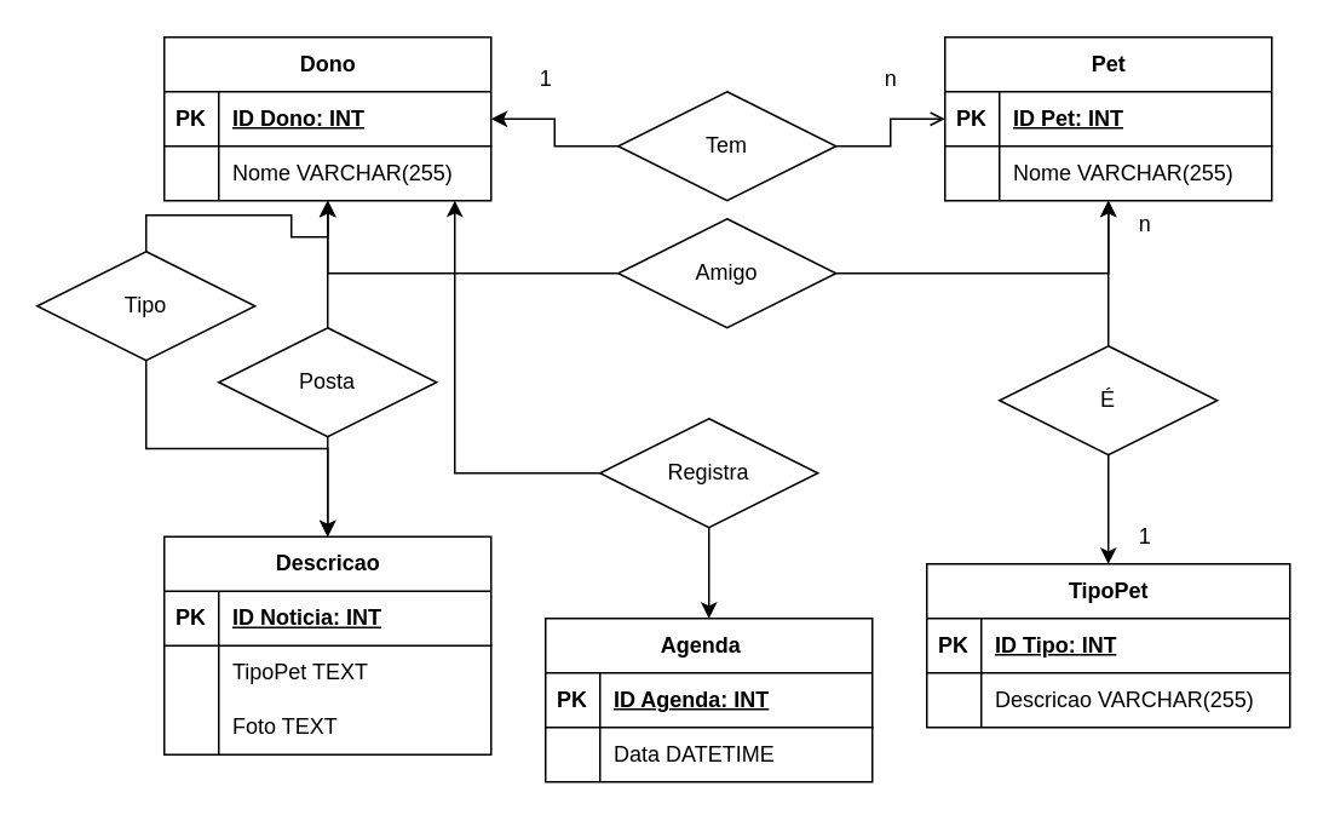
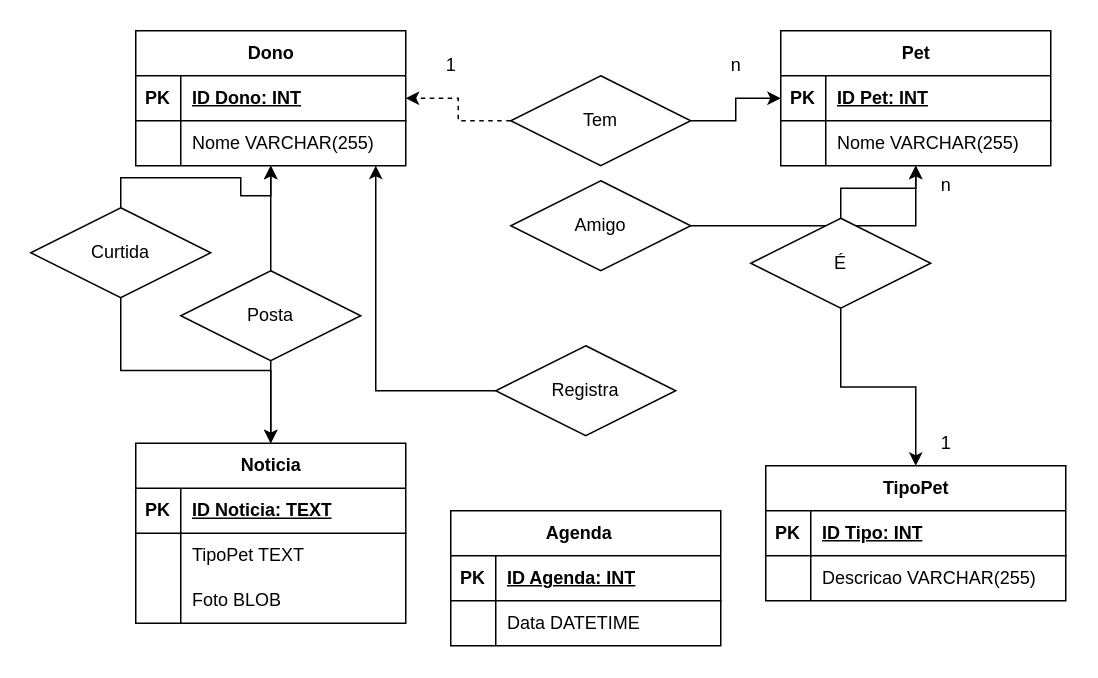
  <mxCell id="0" />
  <mxCell id="1" parent="0" />
  <mxCell id="2" value="Dono" style="shape=table;startSize=30;container=1;collapsible=1;childLayout=tableLayout;fixedRows=1;rowLines=0;fontStyle=1;align=center;resizeLast=1;html=1;" vertex="1" parent="1"><mxGeometry x="90" y="20" width="180" height="90" as="geometry" /></mxCell>
  <mxCell id="3" value="" style="shape=tableRow;horizontal=0;startSize=0;swimlaneHead=0;swimlaneBody=0;fillColor=none;collapsible=0;dropTarget=0;points=[[0,0.5],[1,0.5]];portConstraint=eastwest;top=0;left=0;right=0;bottom=1;" vertex="1" parent="2"><mxGeometry y="30" width="180" height="30" as="geometry" /></mxCell>
  <mxCell id="4" value="PK" style="shape=partialRectangle;connectable=0;fillColor=none;top=0;left=0;bottom=0;right=0;fontStyle=1;overflow=hidden;whiteSpace=wrap;html=1;" vertex="1" parent="3"><mxGeometry width="30" height="30" as="geometry"><mxRectangle width="30" height="30" as="alternateBounds" /></mxGeometry></mxCell>
  <mxCell id="5" value="ID Dono: INT" style="shape=partialRectangle;connectable=0;fillColor=none;top=0;left=0;bottom=0;right=0;align=left;spacingLeft=6;fontStyle=5;overflow=hidden;whiteSpace=wrap;html=1;" vertex="1" parent="3"><mxGeometry x="30" width="150" height="30" as="geometry"><mxRectangle width="150" height="30" as="alternateBounds" /></mxGeometry></mxCell>
  <mxCell id="6" value="" style="shape=tableRow;horizontal=0;startSize=0;swimlaneHead=0;swimlaneBody=0;fillColor=none;collapsible=0;dropTarget=0;points=[[0,0.5],[1,0.5]];portConstraint=eastwest;top=0;left=0;right=0;bottom=0;" vertex="1" parent="2"><mxGeometry y="60" width="180" height="30" as="geometry" /></mxCell>
  <mxCell id="7" value="" style="shape=partialRectangle;connectable=0;fillColor=none;top=0;left=0;bottom=0;right=0;editable=1;overflow=hidden;whiteSpace=wrap;html=1;" vertex="1" parent="6"><mxGeometry width="30" height="30" as="geometry"><mxRectangle width="30" height="30" as="alternateBounds" /></mxGeometry></mxCell>
  <mxCell id="8" value="Nome VARCHAR(255)" style="shape=partialRectangle;connectable=0;fillColor=none;top=0;left=0;bottom=0;right=0;align=left;spacingLeft=6;overflow=hidden;whiteSpace=wrap;html=1;" vertex="1" parent="6"><mxGeometry x="30" width="150" height="30" as="geometry"><mxRectangle width="150" height="30" as="alternateBounds" /></mxGeometry></mxCell>
  <mxCell id="9" value="Pet" style="shape=table;startSize=30;container=1;collapsible=1;childLayout=tableLayout;fixedRows=1;rowLines=0;fontStyle=1;align=center;resizeLast=1;html=1;" vertex="1" parent="1"><mxGeometry x="520" y="20" width="180" height="90" as="geometry" /></mxCell>
  <mxCell id="10" value="" style="shape=tableRow;horizontal=0;startSize=0;swimlaneHead=0;swimlaneBody=0;fillColor=none;collapsible=0;dropTarget=0;points=[[0,0.5],[1,0.5]];portConstraint=eastwest;top=0;left=0;right=0;bottom=1;" vertex="1" parent="9"><mxGeometry y="30" width="180" height="30" as="geometry" /></mxCell>
  <mxCell id="11" value="PK" style="shape=partialRectangle;connectable=0;fillColor=none;top=0;left=0;bottom=0;right=0;fontStyle=1;overflow=hidden;whiteSpace=wrap;html=1;" vertex="1" parent="10"><mxGeometry width="30" height="30" as="geometry"><mxRectangle width="30" height="30" as="alternateBounds" /></mxGeometry></mxCell>
  <mxCell id="12" value="ID Pet: INT" style="shape=partialRectangle;connectable=0;fillColor=none;top=0;left=0;bottom=0;right=0;align=left;spacingLeft=6;fontStyle=5;overflow=hidden;whiteSpace=wrap;html=1;" vertex="1" parent="10"><mxGeometry x="30" width="150" height="30" as="geometry"><mxRectangle width="150" height="30" as="alternateBounds" /></mxGeometry></mxCell>
  <mxCell id="13" value="" style="shape=tableRow;horizontal=0;startSize=0;swimlaneHead=0;swimlaneBody=0;fillColor=none;collapsible=0;dropTarget=0;points=[[0,0.5],[1,0.5]];portConstraint=eastwest;top=0;left=0;right=0;bottom=0;" vertex="1" parent="9"><mxGeometry y="60" width="180" height="30" as="geometry" /></mxCell>
  <mxCell id="14" value="" style="shape=partialRectangle;connectable=0;fillColor=none;top=0;left=0;bottom=0;right=0;editable=1;overflow=hidden;whiteSpace=wrap;html=1;" vertex="1" parent="13"><mxGeometry width="30" height="30" as="geometry"><mxRectangle width="30" height="30" as="alternateBounds" /></mxGeometry></mxCell>
  <mxCell id="15" value="Nome VARCHAR(255)" style="shape=partialRectangle;connectable=0;fillColor=none;top=0;left=0;bottom=0;right=0;align=left;spacingLeft=6;overflow=hidden;whiteSpace=wrap;html=1;" vertex="1" parent="13"><mxGeometry x="30" width="150" height="30" as="geometry"><mxRectangle width="150" height="30" as="alternateBounds" /></mxGeometry></mxCell>
- <mxCell id="16" value="Descricao" style="shape=table;startSize=30;container=1;collapsible=1;childLayout=tableLayout;fixedRows=1;rowLines=0;fontStyle=1;align=center;resizeLast=1;html=1;" vertex="1" parent="1"><mxGeometry x="90" y="295" width="180" height="120" as="geometry" /></mxCell>
+ <mxCell id="16" value="Noticia" style="shape=table;startSize=30;container=1;collapsible=1;childLayout=tableLayout;fixedRows=1;rowLines=0;fontStyle=1;align=center;resizeLast=1;html=1;" vertex="1" parent="1"><mxGeometry x="90" y="295" width="180" height="120" as="geometry" /></mxCell>
  <mxCell id="17" value="" style="shape=tableRow;horizontal=0;startSize=0;swimlaneHead=0;swimlaneBody=0;fillColor=none;collapsible=0;dropTarget=0;points=[[0,0.5],[1,0.5]];portConstraint=eastwest;top=0;left=0;right=0;bottom=1;" vertex="1" parent="16"><mxGeometry y="30" width="180" height="30" as="geometry" /></mxCell>
  <mxCell id="18" value="PK" style="shape=partialRectangle;connectable=0;fillColor=none;top=0;left=0;bottom=0;right=0;fontStyle=1;overflow=hidden;whiteSpace=wrap;html=1;" vertex="1" parent="17"><mxGeometry width="30" height="30" as="geometry"><mxRectangle width="30" height="30" as="alternateBounds" /></mxGeometry></mxCell>
- <mxCell id="19" value="ID Noticia: INT" style="shape=partialRectangle;connectable=0;fillColor=none;top=0;left=0;bottom=0;right=0;align=left;spacingLeft=6;fontStyle=5;overflow=hidden;whiteSpace=wrap;html=1;" vertex="1" parent="17"><mxGeometry x="30" width="150" height="30" as="geometry"><mxRectangle width="150" height="30" as="alternateBounds" /></mxGeometry></mxCell>
+ <mxCell id="19" value="ID Noticia: TEXT" style="shape=partialRectangle;connectable=0;fillColor=none;top=0;left=0;bottom=0;right=0;align=left;spacingLeft=6;fontStyle=5;overflow=hidden;whiteSpace=wrap;html=1;" vertex="1" parent="17"><mxGeometry x="30" width="150" height="30" as="geometry"><mxRectangle width="150" height="30" as="alternateBounds" /></mxGeometry></mxCell>
  <mxCell id="20" value="" style="shape=tableRow;horizontal=0;startSize=0;swimlaneHead=0;swimlaneBody=0;fillColor=none;collapsible=0;dropTarget=0;points=[[0,0.5],[1,0.5]];portConstraint=eastwest;top=0;left=0;right=0;bottom=0;" vertex="1" parent="16"><mxGeometry y="60" width="180" height="30" as="geometry" /></mxCell>
  <mxCell id="21" value="" style="shape=partialRectangle;connectable=0;fillColor=none;top=0;left=0;bottom=0;right=0;editable=1;overflow=hidden;whiteSpace=wrap;html=1;" vertex="1" parent="20"><mxGeometry width="30" height="30" as="geometry"><mxRectangle width="30" height="30" as="alternateBounds" /></mxGeometry></mxCell>
  <mxCell id="22" value="TipoPet TEXT" style="shape=partialRectangle;connectable=0;fillColor=none;top=0;left=0;bottom=0;right=0;align=left;spacingLeft=6;overflow=hidden;whiteSpace=wrap;html=1;" vertex="1" parent="20"><mxGeometry x="30" width="150" height="30" as="geometry"><mxRectangle width="150" height="30" as="alternateBounds" /></mxGeometry></mxCell>
  <mxCell id="23" value="" style="shape=tableRow;horizontal=0;startSize=0;swimlaneHead=0;swimlaneBody=0;fillColor=none;collapsible=0;dropTarget=0;points=[[0,0.5],[1,0.5]];portConstraint=eastwest;top=0;left=0;right=0;bottom=0;" vertex="1" parent="16"><mxGeometry y="90" width="180" height="30" as="geometry" /></mxCell>
  <mxCell id="24" value="" style="shape=partialRectangle;connectable=0;fillColor=none;top=0;left=0;bottom=0;right=0;editable=1;overflow=hidden;whiteSpace=wrap;html=1;" vertex="1" parent="23"><mxGeometry width="30" height="30" as="geometry"><mxRectangle width="30" height="30" as="alternateBounds" /></mxGeometry></mxCell>
- <mxCell id="25" value="Foto TEXT" style="shape=partialRectangle;connectable=0;fillColor=none;top=0;left=0;bottom=0;right=0;align=left;spacingLeft=6;overflow=hidden;whiteSpace=wrap;html=1;" vertex="1" parent="23"><mxGeometry x="30" width="150" height="30" as="geometry"><mxRectangle width="150" height="30" as="alternateBounds" /></mxGeometry></mxCell>
+ <mxCell id="25" value="Foto BLOB" style="shape=partialRectangle;connectable=0;fillColor=none;top=0;left=0;bottom=0;right=0;align=left;spacingLeft=6;overflow=hidden;whiteSpace=wrap;html=1;" vertex="1" parent="23"><mxGeometry x="30" width="150" height="30" as="geometry"><mxRectangle width="150" height="30" as="alternateBounds" /></mxGeometry></mxCell>
  <mxCell id="26" value="TipoPet" style="shape=table;startSize=30;container=1;collapsible=1;childLayout=tableLayout;fixedRows=1;rowLines=0;fontStyle=1;align=center;resizeLast=1;html=1;" vertex="1" parent="1"><mxGeometry x="510" y="310" width="200" height="90" as="geometry" /></mxCell>
  <mxCell id="27" value="" style="shape=tableRow;horizontal=0;startSize=0;swimlaneHead=0;swimlaneBody=0;fillColor=none;collapsible=0;dropTarget=0;points=[[0,0.5],[1,0.5]];portConstraint=eastwest;top=0;left=0;right=0;bottom=1;" vertex="1" parent="26"><mxGeometry y="30" width="200" height="30" as="geometry" /></mxCell>
  <mxCell id="28" value="PK" style="shape=partialRectangle;connectable=0;fillColor=none;top=0;left=0;bottom=0;right=0;fontStyle=1;overflow=hidden;whiteSpace=wrap;html=1;" vertex="1" parent="27"><mxGeometry width="30" height="30" as="geometry"><mxRectangle width="30" height="30" as="alternateBounds" /></mxGeometry></mxCell>
  <mxCell id="29" value="ID Tipo: INT" style="shape=partialRectangle;connectable=0;fillColor=none;top=0;left=0;bottom=0;right=0;align=left;spacingLeft=6;fontStyle=5;overflow=hidden;whiteSpace=wrap;html=1;" vertex="1" parent="27"><mxGeometry x="30" width="170" height="30" as="geometry"><mxRectangle width="170" height="30" as="alternateBounds" /></mxGeometry></mxCell>
  <mxCell id="30" value="" style="shape=tableRow;horizontal=0;startSize=0;swimlaneHead=0;swimlaneBody=0;fillColor=none;collapsible=0;dropTarget=0;points=[[0,0.5],[1,0.5]];portConstraint=eastwest;top=0;left=0;right=0;bottom=0;" vertex="1" parent="26"><mxGeometry y="60" width="200" height="30" as="geometry" /></mxCell>
  <mxCell id="31" value="" style="shape=partialRectangle;connectable=0;fillColor=none;top=0;left=0;bottom=0;right=0;editable=1;overflow=hidden;whiteSpace=wrap;html=1;" vertex="1" parent="30"><mxGeometry width="30" height="30" as="geometry"><mxRectangle width="30" height="30" as="alternateBounds" /></mxGeometry></mxCell>
  <mxCell id="32" value="Descricao VARCHAR(255)" style="shape=partialRectangle;connectable=0;fillColor=none;top=0;left=0;bottom=0;right=0;align=left;spacingLeft=6;overflow=hidden;whiteSpace=wrap;html=1;" vertex="1" parent="30"><mxGeometry x="30" width="170" height="30" as="geometry"><mxRectangle width="170" height="30" as="alternateBounds" /></mxGeometry></mxCell>
  <mxCell id="33" value="Agenda&lt;span style=&quot;white-space: pre;&quot;&gt;&#09;&lt;/span&gt;" style="shape=table;startSize=30;container=1;collapsible=1;childLayout=tableLayout;fixedRows=1;rowLines=0;fontStyle=1;align=center;resizeLast=1;html=1;" vertex="1" parent="1"><mxGeometry x="300" y="340" width="180" height="90" as="geometry" /></mxCell>
  <mxCell id="34" value="" style="shape=tableRow;horizontal=0;startSize=0;swimlaneHead=0;swimlaneBody=0;fillColor=none;collapsible=0;dropTarget=0;points=[[0,0.5],[1,0.5]];portConstraint=eastwest;top=0;left=0;right=0;bottom=1;" vertex="1" parent="33"><mxGeometry y="30" width="180" height="30" as="geometry" /></mxCell>
  <mxCell id="35" value="PK" style="shape=partialRectangle;connectable=0;fillColor=none;top=0;left=0;bottom=0;right=0;fontStyle=1;overflow=hidden;whiteSpace=wrap;html=1;" vertex="1" parent="34"><mxGeometry width="30" height="30" as="geometry"><mxRectangle width="30" height="30" as="alternateBounds" /></mxGeometry></mxCell>
  <mxCell id="36" value="ID Agenda: INT" style="shape=partialRectangle;connectable=0;fillColor=none;top=0;left=0;bottom=0;right=0;align=left;spacingLeft=6;fontStyle=5;overflow=hidden;whiteSpace=wrap;html=1;" vertex="1" parent="34"><mxGeometry x="30" width="150" height="30" as="geometry"><mxRectangle width="150" height="30" as="alternateBounds" /></mxGeometry></mxCell>
  <mxCell id="37" value="" style="shape=tableRow;horizontal=0;startSize=0;swimlaneHead=0;swimlaneBody=0;fillColor=none;collapsible=0;dropTarget=0;points=[[0,0.5],[1,0.5]];portConstraint=eastwest;top=0;left=0;right=0;bottom=0;" vertex="1" parent="33"><mxGeometry y="60" width="180" height="30" as="geometry" /></mxCell>
  <mxCell id="38" value="" style="shape=partialRectangle;connectable=0;fillColor=none;top=0;left=0;bottom=0;right=0;editable=1;overflow=hidden;whiteSpace=wrap;html=1;" vertex="1" parent="37"><mxGeometry width="30" height="30" as="geometry"><mxRectangle width="30" height="30" as="alternateBounds" /></mxGeometry></mxCell>
  <mxCell id="39" value="Data DATETIME" style="shape=partialRectangle;connectable=0;fillColor=none;top=0;left=0;bottom=0;right=0;align=left;spacingLeft=6;overflow=hidden;whiteSpace=wrap;html=1;" vertex="1" parent="37"><mxGeometry x="30" width="150" height="30" as="geometry"><mxRectangle width="150" height="30" as="alternateBounds" /></mxGeometry></mxCell>
  <mxCell id="40" style="edgeStyle=orthogonalEdgeStyle;rounded=0;orthogonalLoop=1;jettySize=auto;html=1;" edge="1" parent="1" source="42" target="9"><mxGeometry relative="1" as="geometry" /></mxCell>
- <mxCell id="41" style="edgeStyle=orthogonalEdgeStyle;rounded=0;orthogonalLoop=1;jettySize=auto;html=1;" edge="1" parent="1" source="42" target="2"><mxGeometry relative="1" as="geometry"><Array as="points"><mxPoint x="180" y="150" /></Array></mxGeometry></mxCell>
  <mxCell id="42" value="Amigo" style="shape=rhombus;perimeter=rhombusPerimeter;whiteSpace=wrap;html=1;align=center;" vertex="1" parent="1"><mxGeometry x="340" y="120" width="120" height="60" as="geometry" /></mxCell>
- <mxCell id="43" style="edgeStyle=orthogonalEdgeStyle;rounded=0;orthogonalLoop=1;jettySize=auto;html=1;" edge="1" parent="1" source="45" target="2"><mxGeometry relative="1" as="geometry" /></mxCell>
- <mxCell id="44" style="edgeStyle=orthogonalEdgeStyle;rounded=0;orthogonalLoop=1;jettySize=auto;html=1;endArrow=open;" edge="1" parent="1" source="45" target="9"><mxGeometry relative="1" as="geometry" /></mxCell>
+ <mxCell id="43" style="edgeStyle=orthogonalEdgeStyle;rounded=0;orthogonalLoop=1;jettySize=auto;html=1;dashed=1;" edge="1" parent="1" source="45" target="2"><mxGeometry relative="1" as="geometry" /></mxCell>
+ <mxCell id="44" style="edgeStyle=orthogonalEdgeStyle;rounded=0;orthogonalLoop=1;jettySize=auto;html=1;" edge="1" parent="1" source="45" target="9"><mxGeometry relative="1" as="geometry" /></mxCell>
  <mxCell id="45" value="Tem" style="shape=rhombus;perimeter=rhombusPerimeter;whiteSpace=wrap;html=1;align=center;" vertex="1" parent="1"><mxGeometry x="340" y="50" width="120" height="60" as="geometry" /></mxCell>
  <mxCell id="46" value="1" style="text;html=1;align=center;verticalAlign=middle;resizable=0;points=[];autosize=1;strokeColor=none;fillColor=none;" vertex="1" parent="1"><mxGeometry x="285" y="28" width="30" height="30" as="geometry" /></mxCell>
  <mxCell id="47" value="n" style="text;html=1;align=center;verticalAlign=middle;resizable=0;points=[];autosize=1;strokeColor=none;fillColor=none;" vertex="1" parent="1"><mxGeometry x="475" y="28" width="30" height="30" as="geometry" /></mxCell>
  <mxCell id="48" style="edgeStyle=orthogonalEdgeStyle;rounded=0;orthogonalLoop=1;jettySize=auto;html=1;" edge="1" parent="1" source="50" target="9"><mxGeometry relative="1" as="geometry" /></mxCell>
  <mxCell id="49" style="edgeStyle=orthogonalEdgeStyle;rounded=0;orthogonalLoop=1;jettySize=auto;html=1;" edge="1" parent="1" source="50" target="26"><mxGeometry relative="1" as="geometry" /></mxCell>
- <mxCell id="50" value="É" style="shape=rhombus;perimeter=rhombusPerimeter;whiteSpace=wrap;html=1;align=center;" vertex="1" parent="1"><mxGeometry x="550" y="190" width="120" height="60" as="geometry" /></mxCell>
+ <mxCell id="50" value="É" style="shape=rhombus;perimeter=rhombusPerimeter;whiteSpace=wrap;html=1;align=center;" vertex="1" parent="1"><mxGeometry x="500" y="145" width="120" height="60" as="geometry" /></mxCell>
  <mxCell id="51" value="n" style="text;html=1;align=center;verticalAlign=middle;resizable=0;points=[];autosize=1;strokeColor=none;fillColor=none;" vertex="1" parent="1"><mxGeometry x="615" y="108" width="30" height="30" as="geometry" /></mxCell>
  <mxCell id="52" value="1" style="text;html=1;align=center;verticalAlign=middle;resizable=0;points=[];autosize=1;strokeColor=none;fillColor=none;" vertex="1" parent="1"><mxGeometry x="615" y="280" width="30" height="30" as="geometry" /></mxCell>
  <mxCell id="53" style="edgeStyle=orthogonalEdgeStyle;rounded=0;orthogonalLoop=1;jettySize=auto;html=1;" edge="1" parent="1" source="55" target="2"><mxGeometry relative="1" as="geometry" /></mxCell>
  <mxCell id="54" style="edgeStyle=orthogonalEdgeStyle;rounded=0;orthogonalLoop=1;jettySize=auto;html=1;" edge="1" parent="1" source="55" target="16"><mxGeometry relative="1" as="geometry" /></mxCell>
  <mxCell id="55" value="Posta" style="shape=rhombus;perimeter=rhombusPerimeter;whiteSpace=wrap;html=1;align=center;" vertex="1" parent="1"><mxGeometry x="120" y="180" width="120" height="60" as="geometry" /></mxCell>
  <mxCell id="56" style="edgeStyle=orthogonalEdgeStyle;rounded=0;orthogonalLoop=1;jettySize=auto;html=1;" edge="1" parent="1" source="58" target="2"><mxGeometry relative="1" as="geometry" /></mxCell>
  <mxCell id="57" style="edgeStyle=orthogonalEdgeStyle;rounded=0;orthogonalLoop=1;jettySize=auto;html=1;" edge="1" parent="1" source="58" target="16"><mxGeometry relative="1" as="geometry" /></mxCell>
- <mxCell id="58" value="Tipo" style="shape=rhombus;perimeter=rhombusPerimeter;whiteSpace=wrap;html=1;align=center;" vertex="1" parent="1"><mxGeometry x="20" y="138" width="120" height="60" as="geometry" /></mxCell>
- <mxCell id="59" style="edgeStyle=orthogonalEdgeStyle;rounded=0;orthogonalLoop=1;jettySize=auto;html=1;" edge="1" parent="1" source="61" target="33"><mxGeometry relative="1" as="geometry" /></mxCell>
+ <mxCell id="58" value="Curtida" style="shape=rhombus;perimeter=rhombusPerimeter;whiteSpace=wrap;html=1;align=center;" vertex="1" parent="1"><mxGeometry x="20" y="138" width="120" height="60" as="geometry" /></mxCell>
  <mxCell id="60" style="edgeStyle=orthogonalEdgeStyle;rounded=0;orthogonalLoop=1;jettySize=auto;html=1;" edge="1" parent="1" source="61" target="2"><mxGeometry relative="1" as="geometry"><Array as="points"><mxPoint x="250" y="260" /></Array></mxGeometry></mxCell>
  <mxCell id="61" value="Registra" style="shape=rhombus;perimeter=rhombusPerimeter;whiteSpace=wrap;html=1;align=center;" vertex="1" parent="1"><mxGeometry x="330" y="230" width="120" height="60" as="geometry" /></mxCell>
